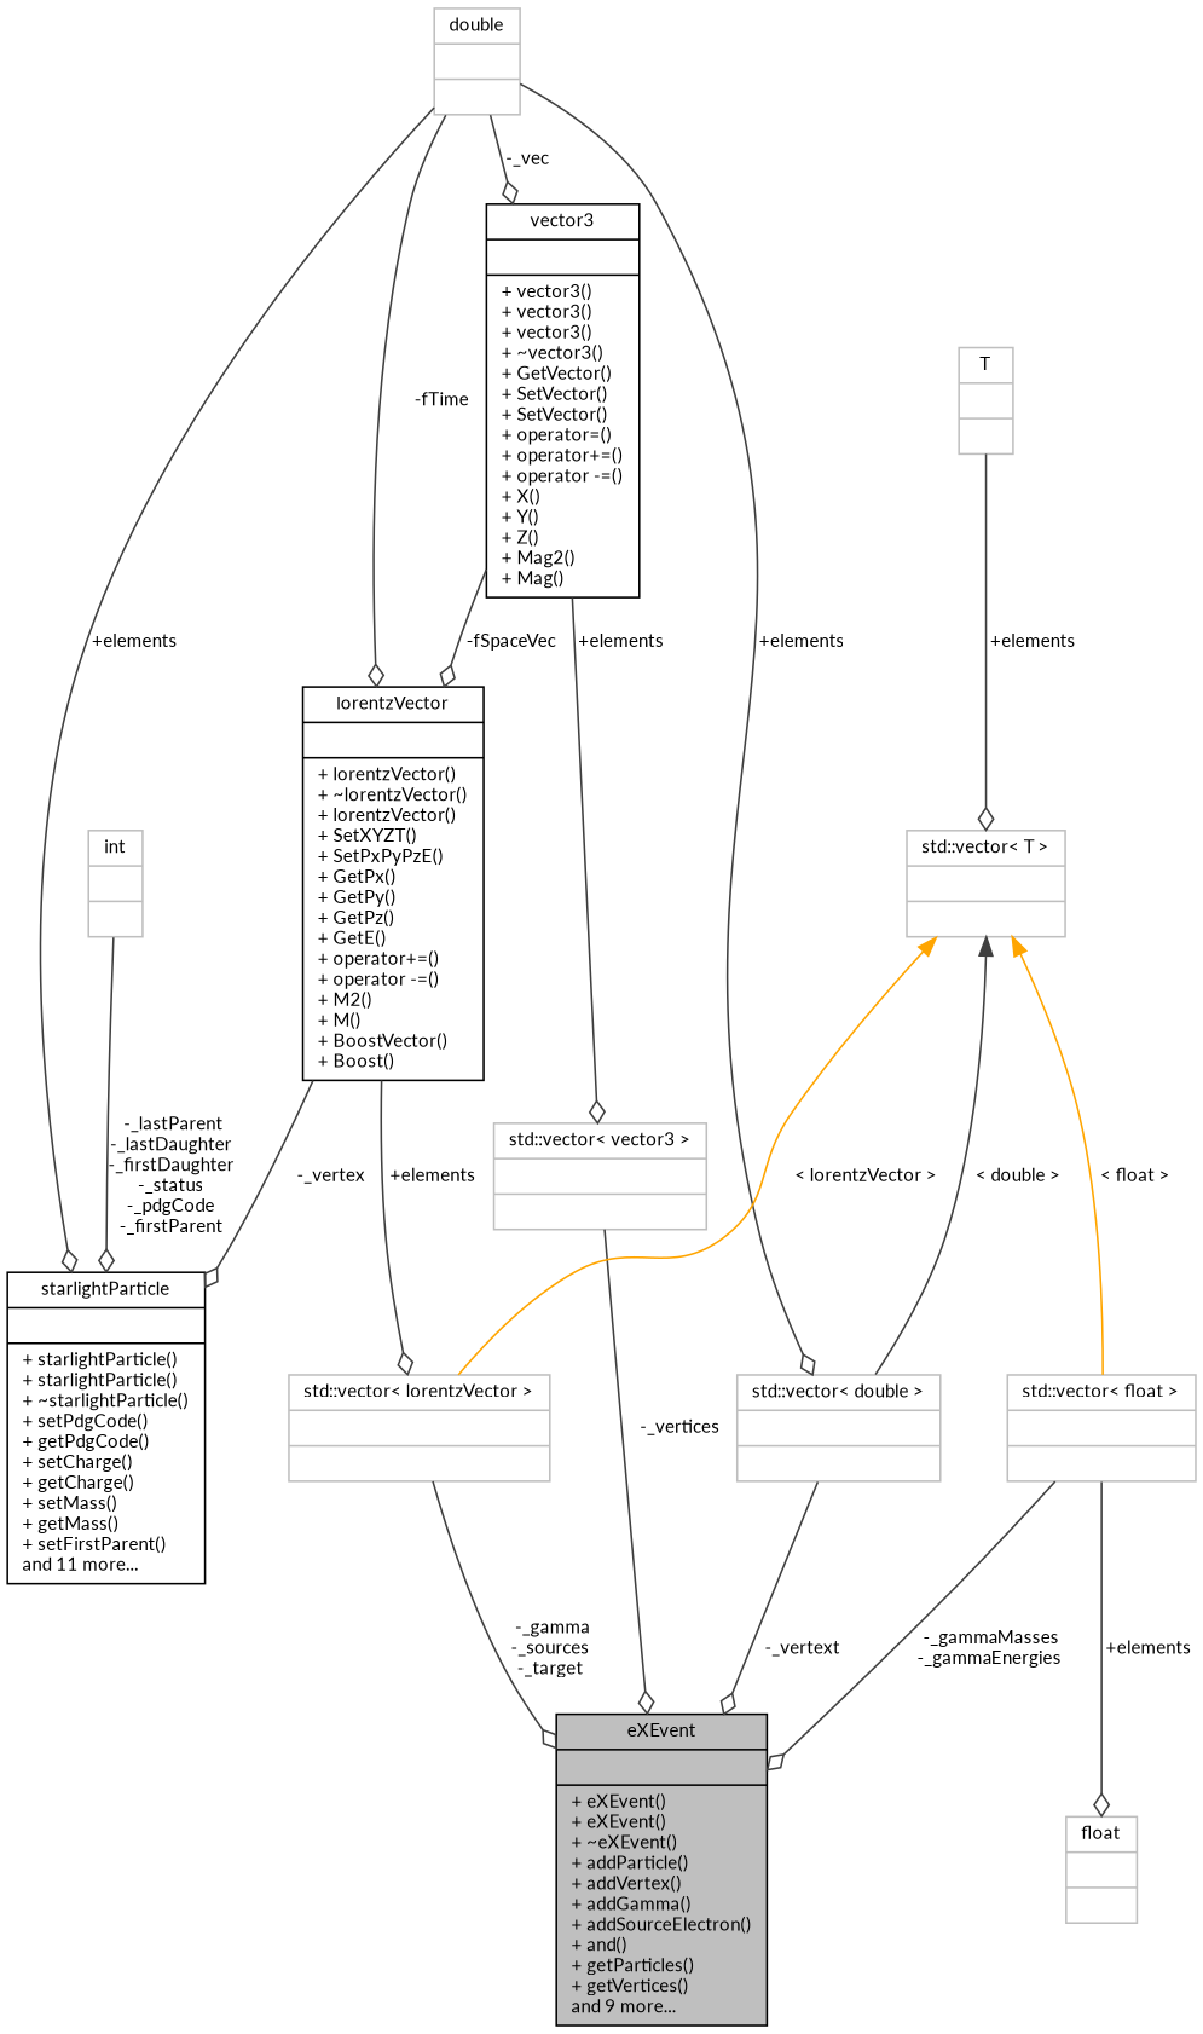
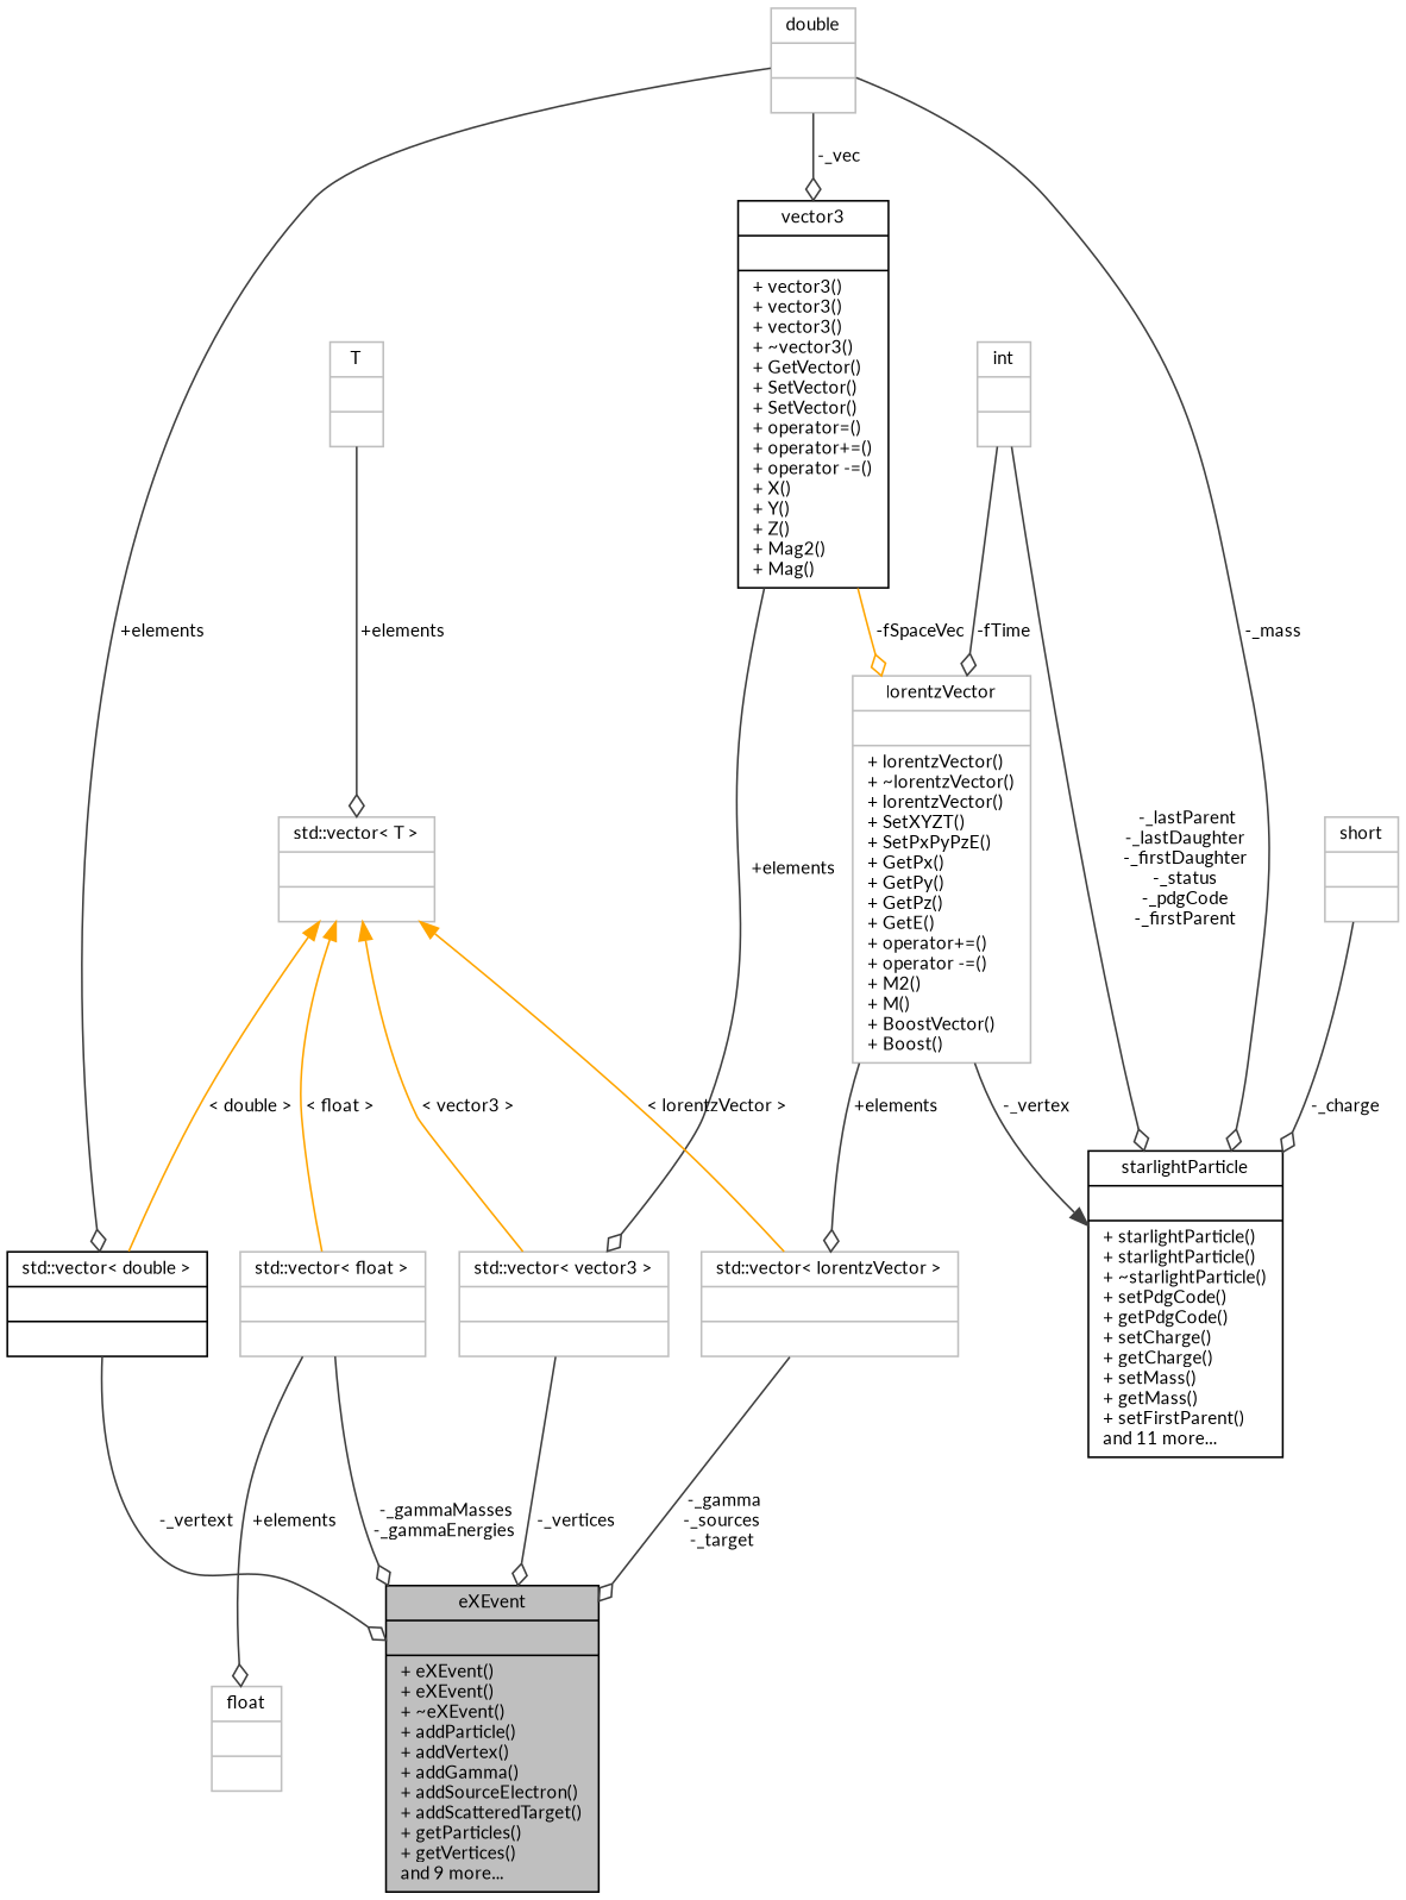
  digraph {
    fontname=Lato
    node [color=grey75 fontname=Lato fontsize=10 shape=record]
    edge [arrowhead=odiamond color=grey25 fontname=Lato fontsize=10 labelfontname=Helvetica labelfontsize=10 style=solid]
-   n1 [color=black fillcolor=grey75 fontcolor=black height=0.2 label="{eXEvent\n||+ eXEvent()\l+ eXEvent()\l+ ~eXEvent()\l+ addParticle()\l+ addVertex()\l+ addGamma()\l+ addSourceElectron()\l+ and()\l+ getParticles()\l+ getVertices()\land 9 more...\l}" style=filled width=0.4]
+   n1 [color=black fillcolor=grey75 fontcolor=black height=0.2 label="{eXEvent\n||+ eXEvent()\l+ eXEvent()\l+ ~eXEvent()\l+ addParticle()\l+ addVertex()\l+ addGamma()\l+ addSourceElectron()\l+ addScatteredTarget()\l+ getParticles()\l+ getVertices()\land 9 more...\l}" style=filled width=0.4]
    n2 [color=black height=0.2 label="{starlightParticle\n||+ starlightParticle()\l+ starlightParticle()\l+ ~starlightParticle()\l+ setPdgCode()\l+ getPdgCode()\l+ setCharge()\l+ getCharge()\l+ setMass()\l+ getMass()\l+ setFirstParent()\land 11 more...\l}" width=0.4]
-   n3 [color=black height=0.2 label="{lorentzVector\n||+ lorentzVector()\l+ ~lorentzVector()\l+ lorentzVector()\l+ SetXYZT()\l+ SetPxPyPzE()\l+ GetPx()\l+ GetPy()\l+ GetPz()\l+ GetE()\l+ operator+=()\l+ operator -=()\l+ M2()\l+ M()\l+ BoostVector()\l+ Boost()\l}" width=0.4]
+   n3 [height=0.2 label="{lorentzVector\n||+ lorentzVector()\l+ ~lorentzVector()\l+ lorentzVector()\l+ SetXYZT()\l+ SetPxPyPzE()\l+ GetPx()\l+ GetPy()\l+ GetPz()\l+ GetE()\l+ operator+=()\l+ operator -=()\l+ M2()\l+ M()\l+ BoostVector()\l+ Boost()\l}" width=0.4]
    n4 [height=0.2 label="{std::vector\< lorentzVector \>\n||}" width=0.4]
    n5 [height=0.2 label="{double\n||}" width=0.4]
    n6 [color=black height=0.2 label="{vector3\n||+ vector3()\l+ vector3()\l+ vector3()\l+ ~vector3()\l+ GetVector()\l+ SetVector()\l+ SetVector()\l+ operator=()\l+ operator+=()\l+ operator -=()\l+ X()\l+ Y()\l+ Z()\l+ Mag2()\l+ Mag()\l}" width=0.4]
-   n7 [height=0.2 label="{std::vector\< double \>\n||}" width=0.4]
+   n7 [color=black height=0.2 label="{std::vector\< double \>\n||}" width=0.4]
    n8 [height=0.2 label="{std::vector\< vector3 \>\n||}" width=0.4]
+   n9 [height=0.2 label="{short\n||}" width=0.4]
    n10 [height=0.2 label="{int\n||}" width=0.4]
    n11 [height=0.2 label="{std::vector\< T \>\n||}" width=0.4]
    n12 [height=0.2 label="{std::vector\< float \>\n||}" width=0.4]
    n13 [height=0.2 label="{float\n||}" width=0.4]
    n14 [height=0.2 label="{T\n||}" width=0.4]
-   n3 -> n2 [label=" -_vertex"]
+   n3 -> n2 [arrowhead=normal label=" -_vertex"]
    n3 -> n4 [label=" +elements"]
    n4 -> n1 [label=" -_gamma\n-_sources\n-_target"]
-   n5 -> n2 [label=" +elements"]
-   n5 -> n3 [label=" -fTime"]
+   n5 -> n2 [label=" -_mass"]
+   n10 -> n3 [label=" -fTime"]
    n5 -> n6 [label=" -_vec"]
    n5 -> n7 [label=" +elements"]
-   n6 -> n3 [label=" -fSpaceVec"]
+   n6 -> n3 [color=orange label=" -fSpaceVec"]
    n6 -> n8 [label=" +elements"]
    n7 -> n1 [label=" -_vertext"]
    n8 -> n1 [label=" -_vertices"]
+   n9 -> n2 [label=" -_charge"]
    n10 -> n2 [label=" -_lastParent\n-_lastDaughter\n-_firstDaughter\n-_status\n-_pdgCode\n-_firstParent"]
    n11 -> n4 [color=orange dir=back label=" \< lorentzVector \>" arrowhead=""]
-   n11 -> n7 [dir=back label=" \< double \>" arrowhead=""]
+   n11 -> n7 [color=orange dir=back label=" \< double \>" arrowhead=""]
+   n11 -> n8 [color=orange dir=back label=" \< vector3 \>" arrowhead=""]
    n11 -> n12 [color=orange dir=back label=" \< float \>" arrowhead=""]
    n12 -> n1 [label=" -_gammaMasses\n-_gammaEnergies"]
    n12 -> n13 [label=" +elements"]
    n14 -> n11 [label=" +elements"]
  }
